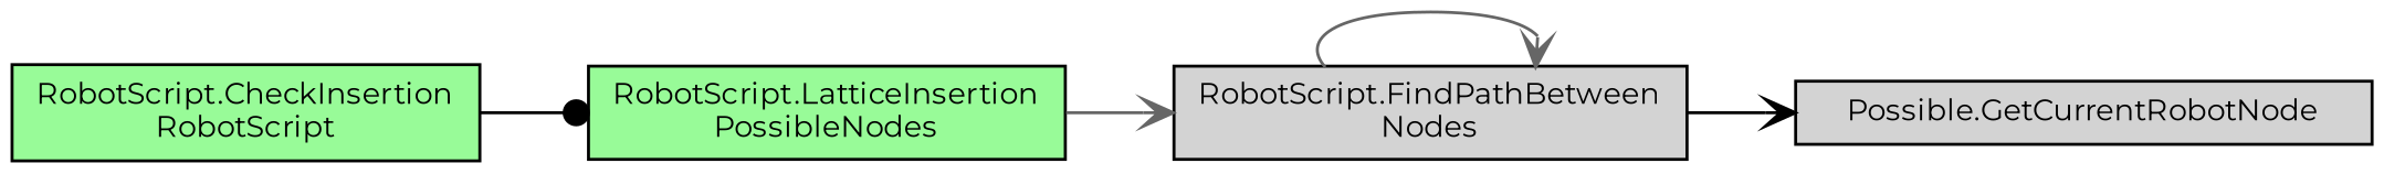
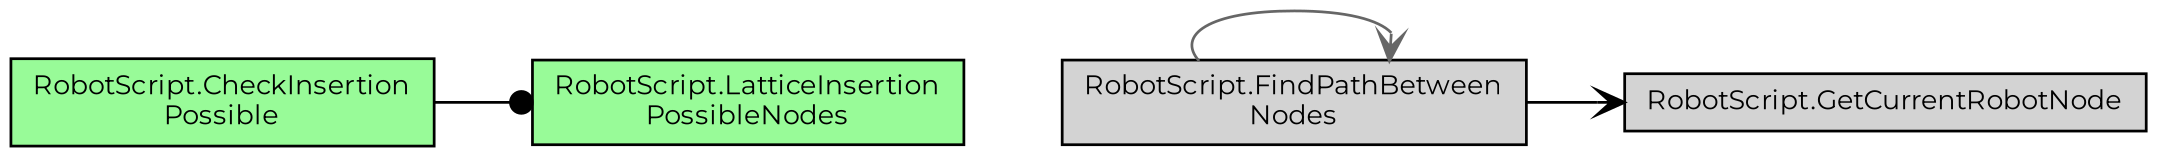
  digraph {
    fontname=Montserrat
    rankdir=LR
    node [color=black fillcolor=palegreen fontname=Montserrat fontsize=10 shape=record style=filled]
    edge [arrowhead=vee color=black fontname=Montserrat fontsize=10 labelfontname=Helvetica labelfontsize=10 style=solid]
-   n1 [fontcolor=black height=0.2 label="RobotScript.CheckInsertion\lRobotScript" width=0.4]
+   n1 [fontcolor=black height=0.2 label="RobotScript.CheckInsertion\lPossible" width=0.4]
    n2 [height=0.2 label="RobotScript.LatticeInsertion\lPossibleNodes" width=0.4]
    n3 [fillcolor=lightgrey height=0.2 label="RobotScript.FindPathBetween\lNodes" width=0.4]
-   n4 [fillcolor=lightgrey height=0.2 label="Possible.GetCurrentRobotNode" width=0.4]
+   n4 [fillcolor=lightgrey height=0.2 label="RobotScript.GetCurrentRobotNode" width=0.4]
    n1 -> n2 [arrowhead=dot]
-   n2 -> n3 [color=gray40]
    n3 -> n3 [color=gray40]
    n3 -> n4
  }
